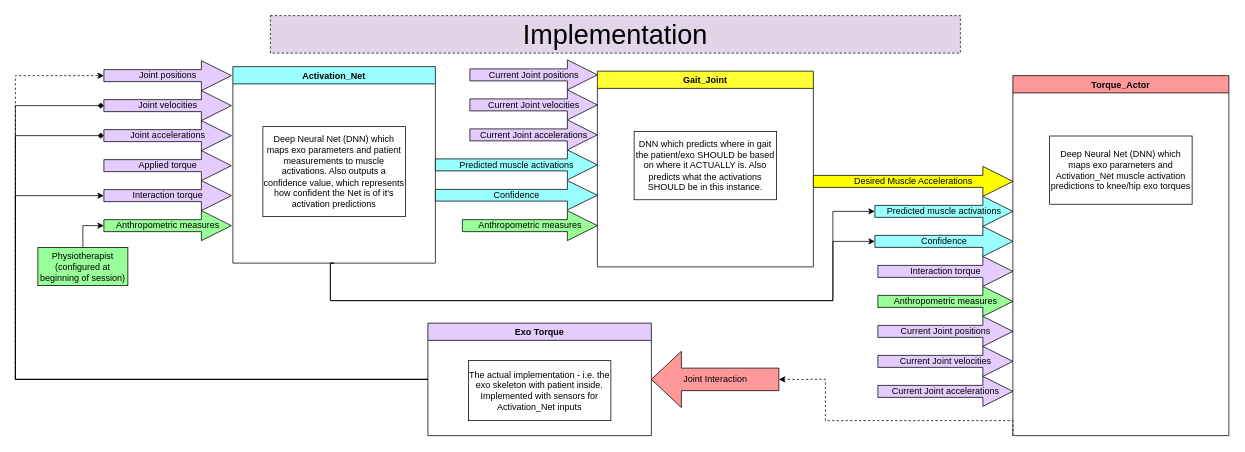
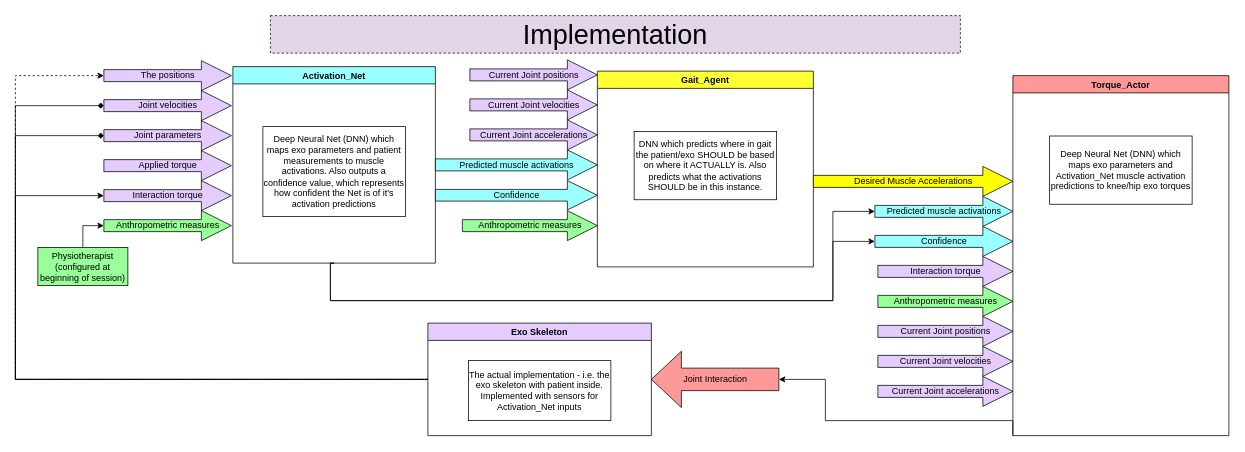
  <mxCell id="0" />
  <mxCell id="1" parent="0" />
  <mxCell id="2" style="edgeStyle=orthogonalEdgeStyle;rounded=0;orthogonalLoop=1;jettySize=auto;html=1;entryX=0;entryY=0.5;entryDx=0;entryDy=0;entryPerimeter=0;" edge="1" parent="1" source="6" target="15"><mxGeometry relative="1" as="geometry"><Array as="points"><mxPoint x="20" y="505" /><mxPoint x="20" y="260" /></Array></mxGeometry></mxCell>
  <mxCell id="3" style="edgeStyle=orthogonalEdgeStyle;rounded=0;orthogonalLoop=1;jettySize=auto;html=1;exitX=0;exitY=0.5;exitDx=0;exitDy=0;entryX=0;entryY=0.5;entryDx=0;entryDy=0;entryPerimeter=0;endArrow=diamond;" edge="1" parent="1" source="6" target="13"><mxGeometry relative="1" as="geometry"><Array as="points"><mxPoint x="20" y="505" /><mxPoint x="20" y="180" /></Array></mxGeometry></mxCell>
  <mxCell id="4" style="edgeStyle=orthogonalEdgeStyle;rounded=0;orthogonalLoop=1;jettySize=auto;html=1;exitX=0;exitY=0.5;exitDx=0;exitDy=0;entryX=0;entryY=0.5;entryDx=0;entryDy=0;entryPerimeter=0;endArrow=diamond;" edge="1" parent="1" source="6" target="12"><mxGeometry relative="1" as="geometry"><Array as="points"><mxPoint x="20" y="505" /><mxPoint x="20" y="140" /></Array></mxGeometry></mxCell>
  <mxCell id="5" style="edgeStyle=orthogonalEdgeStyle;rounded=0;orthogonalLoop=1;jettySize=auto;html=1;exitX=0;exitY=0.5;exitDx=0;exitDy=0;entryX=0;entryY=0.5;entryDx=0;entryDy=0;entryPerimeter=0;dashed=1;" edge="1" parent="1" source="6" target="11"><mxGeometry relative="1" as="geometry"><Array as="points"><mxPoint x="20" y="505" /><mxPoint x="20" y="100" /></Array></mxGeometry></mxCell>
- <mxCell id="6" value="Exo Torque" style="swimlane;startSize=23;fillColor=#E5CCFF;" vertex="1" parent="1"><mxGeometry x="570" y="430" width="298" height="150" as="geometry" /></mxCell>
+ <mxCell id="6" value="Exo Skeleton" style="swimlane;startSize=23;fillColor=#E5CCFF;" vertex="1" parent="1"><mxGeometry x="570" y="430" width="298" height="150" as="geometry" /></mxCell>
  <mxCell id="7" value="The actual implementation - i.e. the exo skeleton with patient inside. Implemented with sensors for Activation_Net inputs" style="rounded=0;whiteSpace=wrap;html=1;" vertex="1" parent="6"><mxGeometry x="54" y="50" width="190" height="80" as="geometry" /></mxCell>
- <mxCell id="8" style="edgeStyle=orthogonalEdgeStyle;rounded=0;orthogonalLoop=1;jettySize=auto;html=1;exitX=0;exitY=1;exitDx=0;exitDy=0;entryX=0;entryY=0.5;entryDx=0;entryDy=0;entryPerimeter=0;dashed=1;" edge="1" parent="1" source="9" target="40"><mxGeometry relative="1" as="geometry"><Array as="points"><mxPoint x="1350" y="560" /><mxPoint x="1100" y="560" /><mxPoint x="1100" y="505" /></Array></mxGeometry></mxCell>
+ <mxCell id="8" style="edgeStyle=orthogonalEdgeStyle;rounded=0;orthogonalLoop=1;jettySize=auto;html=1;exitX=0;exitY=1;exitDx=0;exitDy=0;entryX=0;entryY=0.5;entryDx=0;entryDy=0;entryPerimeter=0;" edge="1" parent="1" source="9" target="40"><mxGeometry relative="1" as="geometry"><Array as="points"><mxPoint x="1350" y="560" /><mxPoint x="1100" y="560" /><mxPoint x="1100" y="505" /></Array></mxGeometry></mxCell>
  <mxCell id="9" value="Torque_Actor" style="swimlane;fillColor=#FF9999;" vertex="1" parent="1"><mxGeometry x="1350" y="100" width="288" height="480" as="geometry" /></mxCell>
  <mxCell id="10" value="Deep Neural Net (DNN) which maps exo parameters and Activation_Net muscle activation predictions to knee/hip exo torques" style="rounded=0;whiteSpace=wrap;html=1;" vertex="1" parent="9"><mxGeometry x="49" y="80.5" width="190" height="91" as="geometry" /></mxCell>
- <mxCell id="11" value="Joint positions" style="html=1;shadow=0;dashed=0;align=center;verticalAlign=middle;shape=mxgraph.arrows2.arrow;dy=0.6;dx=40;notch=0;fillColor=#E5CCFF;" vertex="1" parent="1"><mxGeometry x="138" y="80" width="170" height="40" as="geometry" /></mxCell>
+ <mxCell id="11" value="The positions" style="html=1;shadow=0;dashed=0;align=center;verticalAlign=middle;shape=mxgraph.arrows2.arrow;dy=0.6;dx=40;notch=0;fillColor=#E5CCFF;" vertex="1" parent="1"><mxGeometry x="138" y="80" width="170" height="40" as="geometry" /></mxCell>
  <mxCell id="12" value="Joint velocities" style="html=1;shadow=0;dashed=0;align=center;verticalAlign=middle;shape=mxgraph.arrows2.arrow;dy=0.6;dx=40;notch=0;fillColor=#E5CCFF;" vertex="1" parent="1"><mxGeometry x="138" y="120" width="170" height="40" as="geometry" /></mxCell>
- <mxCell id="13" value="Joint accelerations" style="html=1;shadow=0;dashed=0;align=center;verticalAlign=middle;shape=mxgraph.arrows2.arrow;dy=0.6;dx=40;notch=0;fillColor=#E5CCFF;" vertex="1" parent="1"><mxGeometry x="138" y="160" width="170" height="40" as="geometry" /></mxCell>
+ <mxCell id="13" value="Joint parameters" style="html=1;shadow=0;dashed=0;align=center;verticalAlign=middle;shape=mxgraph.arrows2.arrow;dy=0.6;dx=40;notch=0;fillColor=#E5CCFF;" vertex="1" parent="1"><mxGeometry x="138" y="160" width="170" height="40" as="geometry" /></mxCell>
  <mxCell id="14" value="Applied torque" style="html=1;shadow=0;dashed=0;align=center;verticalAlign=middle;shape=mxgraph.arrows2.arrow;dy=0.6;dx=40;notch=0;fillColor=#E5CCFF;" vertex="1" parent="1"><mxGeometry x="138" y="200" width="170" height="40" as="geometry" /></mxCell>
  <mxCell id="15" value="Interaction torque" style="html=1;shadow=0;dashed=0;align=center;verticalAlign=middle;shape=mxgraph.arrows2.arrow;dy=0.6;dx=40;notch=0;fillColor=#E5CCFF;" vertex="1" parent="1"><mxGeometry x="138" y="240" width="170" height="40" as="geometry" /></mxCell>
  <mxCell id="16" value="Anthropometric measures" style="html=1;shadow=0;dashed=0;align=center;verticalAlign=middle;shape=mxgraph.arrows2.arrow;dy=0.6;dx=40;notch=0;fillColor=#99FF99;" vertex="1" parent="1"><mxGeometry x="138" y="280" width="170" height="40" as="geometry" /></mxCell>
  <mxCell id="17" value="Predicted muscle activations" style="html=1;shadow=0;dashed=0;align=center;verticalAlign=middle;shape=mxgraph.arrows2.arrow;dy=0.6;dx=40;notch=0;fillColor=#99FFFF;" vertex="1" parent="1"><mxGeometry x="1166" y="261" width="184" height="40" as="geometry" /></mxCell>
  <mxCell id="18" value="Current Joint positions" style="html=1;shadow=0;dashed=0;align=center;verticalAlign=middle;shape=mxgraph.arrows2.arrow;dy=0.6;dx=40;notch=0;fillColor=#E5CCFF;" vertex="1" parent="1"><mxGeometry x="626" y="79" width="170" height="40" as="geometry" /></mxCell>
  <mxCell id="19" value="Current Joint velocities" style="html=1;shadow=0;dashed=0;align=center;verticalAlign=middle;shape=mxgraph.arrows2.arrow;dy=0.6;dx=40;notch=0;fillColor=#E5CCFF;" vertex="1" parent="1"><mxGeometry x="626" y="119" width="170" height="40" as="geometry" /></mxCell>
  <mxCell id="20" value="Current Joint accelerations" style="html=1;shadow=0;dashed=0;align=center;verticalAlign=middle;shape=mxgraph.arrows2.arrow;dy=0.6;dx=40;notch=0;fillColor=#E5CCFF;" vertex="1" parent="1"><mxGeometry x="626" y="159" width="170" height="40" as="geometry" /></mxCell>
  <mxCell id="21" value="Anthropometric measures" style="html=1;shadow=0;dashed=0;align=center;verticalAlign=middle;shape=mxgraph.arrows2.arrow;dy=0.6;dx=40;notch=0;fillColor=#99FF99;" vertex="1" parent="1"><mxGeometry x="1170" y="381" width="180" height="40" as="geometry" /></mxCell>
  <mxCell id="22" style="edgeStyle=orthogonalEdgeStyle;rounded=0;orthogonalLoop=1;jettySize=auto;html=1;exitX=0.5;exitY=1;exitDx=0;exitDy=0;entryX=0;entryY=0.5;entryDx=0;entryDy=0;entryPerimeter=0;" edge="1" parent="1" source="24" target="17"><mxGeometry relative="1" as="geometry"><mxPoint x="1140" y="280" as="targetPoint" /><Array as="points"><mxPoint x="440" y="350" /><mxPoint x="440" y="400" /><mxPoint x="1110" y="400" /><mxPoint x="1110" y="281" /></Array></mxGeometry></mxCell>
  <mxCell id="23" style="edgeStyle=orthogonalEdgeStyle;rounded=0;orthogonalLoop=1;jettySize=auto;html=1;exitX=0.5;exitY=1;exitDx=0;exitDy=0;" edge="1" parent="1" source="24" target="32"><mxGeometry relative="1" as="geometry"><Array as="points"><mxPoint x="440" y="350" /><mxPoint x="440" y="400" /><mxPoint x="1110" y="400" /><mxPoint x="1110" y="321" /></Array></mxGeometry></mxCell>
  <mxCell id="24" value="Activation_Net" style="swimlane;startSize=23;fillColor=#99FFFF;" vertex="1" parent="1"><mxGeometry x="310" y="88" width="270" height="262" as="geometry" /></mxCell>
  <mxCell id="25" value="Deep Neural Net (DNN) which maps exo parameters and patient measurements to muscle activations. Also outputs a confidence value, which represents how confident the Net is of it's activation predictions" style="rounded=0;whiteSpace=wrap;html=1;" vertex="1" parent="24"><mxGeometry x="40" y="80" width="190" height="120" as="geometry" /></mxCell>
  <mxCell id="26" style="edgeStyle=orthogonalEdgeStyle;rounded=0;orthogonalLoop=1;jettySize=auto;html=1;exitX=0.5;exitY=0;exitDx=0;exitDy=0;entryX=0;entryY=0.5;entryDx=0;entryDy=0;entryPerimeter=0;" edge="1" parent="1" source="27" target="16"><mxGeometry relative="1" as="geometry" /></mxCell>
  <mxCell id="27" value="Physiotherapist (configured at beginning of session)" style="rounded=0;whiteSpace=wrap;html=1;fillColor=#99FF99;" vertex="1" parent="1"><mxGeometry x="50" y="329" width="120" height="51" as="geometry" /></mxCell>
  <mxCell id="28" value="&lt;font style=&quot;font-size: 36px;&quot;&gt;Implementation&lt;/font&gt;" style="rounded=0;whiteSpace=wrap;html=1;strokeColor=#000000;fillColor=#E1D5E7;dashed=1;" vertex="1" parent="1"><mxGeometry x="360" y="20" width="920" height="50" as="geometry" /></mxCell>
- <mxCell id="29" value="Gait_Joint" style="swimlane;fillColor=#FFFF33;" vertex="1" parent="1"><mxGeometry x="796" y="94" width="288" height="261" as="geometry" /></mxCell>
+ <mxCell id="29" value="Gait_Agent" style="swimlane;fillColor=#FFFF33;" vertex="1" parent="1"><mxGeometry x="796" y="94" width="288" height="261" as="geometry" /></mxCell>
  <mxCell id="30" value="DNN which predicts where in gait the patient/exo SHOULD be based on where it ACTUALLY is. Also predicts what the activations SHOULD be in this instance." style="rounded=0;whiteSpace=wrap;html=1;" vertex="1" parent="29"><mxGeometry x="49" y="80.5" width="190" height="91" as="geometry" /></mxCell>
  <mxCell id="31" value="Desired Muscle Accelerations" style="html=1;shadow=0;dashed=0;align=center;verticalAlign=middle;shape=mxgraph.arrows2.arrow;dy=0.6;dx=40;notch=0;fillColor=#FFFF00;direction=east;" vertex="1" parent="1"><mxGeometry x="1084" y="221" width="266" height="40" as="geometry" /></mxCell>
  <mxCell id="32" value="Confidence" style="html=1;shadow=0;dashed=0;align=center;verticalAlign=middle;shape=mxgraph.arrows2.arrow;dy=0.6;dx=40;notch=0;fillColor=#99FFFF;" vertex="1" parent="1"><mxGeometry x="1166" y="301" width="184" height="40" as="geometry" /></mxCell>
  <mxCell id="33" value="Predicted muscle activations" style="html=1;shadow=0;dashed=0;align=center;verticalAlign=middle;shape=mxgraph.arrows2.arrow;dy=0.6;dx=40;notch=0;fillColor=#99FFFF;" vertex="1" parent="1"><mxGeometry x="580" y="199" width="216" height="40" as="geometry" /></mxCell>
  <mxCell id="34" value="Confidence" style="html=1;shadow=0;dashed=0;align=center;verticalAlign=middle;shape=mxgraph.arrows2.arrow;dy=0.6;dx=40;notch=0;fillColor=#99FFFF;" vertex="1" parent="1"><mxGeometry x="580" y="240" width="216" height="39" as="geometry" /></mxCell>
  <mxCell id="35" value="Interaction torque" style="html=1;shadow=0;dashed=0;align=center;verticalAlign=middle;shape=mxgraph.arrows2.arrow;dy=0.6;dx=40;notch=0;fillColor=#E5CCFF;" vertex="1" parent="1"><mxGeometry x="1170" y="341" width="180" height="40" as="geometry" /></mxCell>
  <mxCell id="36" value="Anthropometric measures" style="html=1;shadow=0;dashed=0;align=center;verticalAlign=middle;shape=mxgraph.arrows2.arrow;dy=0.6;dx=40;notch=0;fillColor=#99FF99;" vertex="1" parent="1"><mxGeometry x="616" y="280" width="180" height="40" as="geometry" /></mxCell>
  <mxCell id="37" value="Current Joint positions" style="html=1;shadow=0;dashed=0;align=center;verticalAlign=middle;shape=mxgraph.arrows2.arrow;dy=0.6;dx=40;notch=0;fillColor=#E5CCFF;" vertex="1" parent="1"><mxGeometry x="1170" y="421" width="180" height="40" as="geometry" /></mxCell>
  <mxCell id="38" value="Current Joint velocities" style="html=1;shadow=0;dashed=0;align=center;verticalAlign=middle;shape=mxgraph.arrows2.arrow;dy=0.6;dx=40;notch=0;fillColor=#E5CCFF;" vertex="1" parent="1"><mxGeometry x="1170" y="461" width="180" height="40" as="geometry" /></mxCell>
  <mxCell id="39" value="Current Joint accelerations" style="html=1;shadow=0;dashed=0;align=center;verticalAlign=middle;shape=mxgraph.arrows2.arrow;dy=0.6;dx=40;notch=0;fillColor=#E5CCFF;" vertex="1" parent="1"><mxGeometry x="1170" y="501" width="180" height="40" as="geometry" /></mxCell>
  <mxCell id="40" value="Joint Interaction" style="html=1;shadow=0;dashed=0;align=center;verticalAlign=middle;shape=mxgraph.arrows2.arrow;dy=0.6;dx=40;notch=0;fillColor=#FF9999;flipH=1;" vertex="1" parent="1"><mxGeometry x="868" y="467.5" width="170" height="75" as="geometry" /></mxCell>
